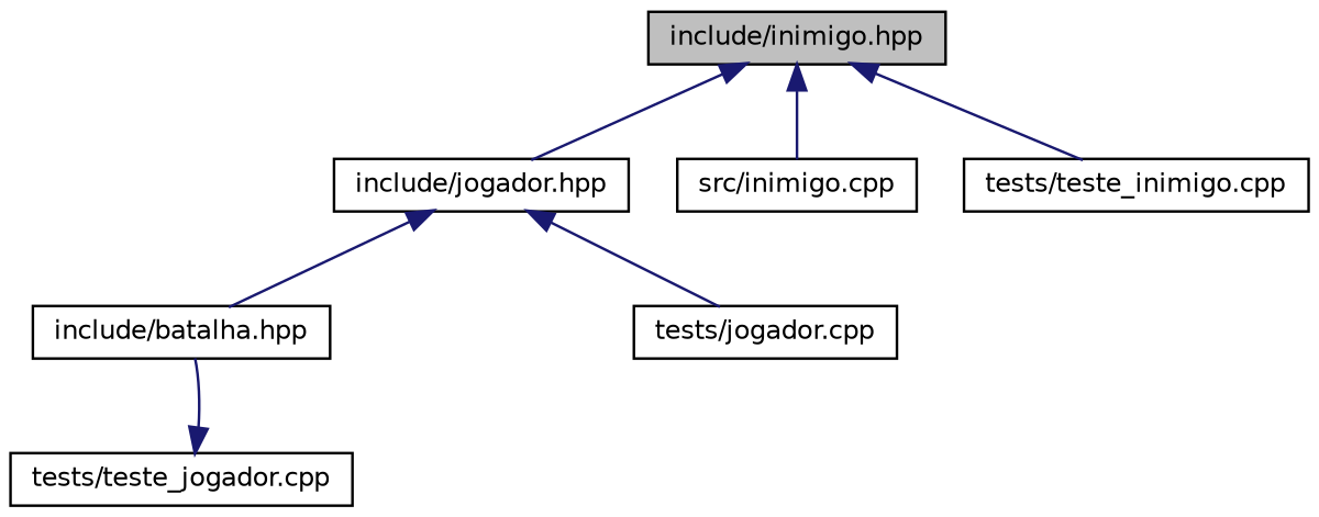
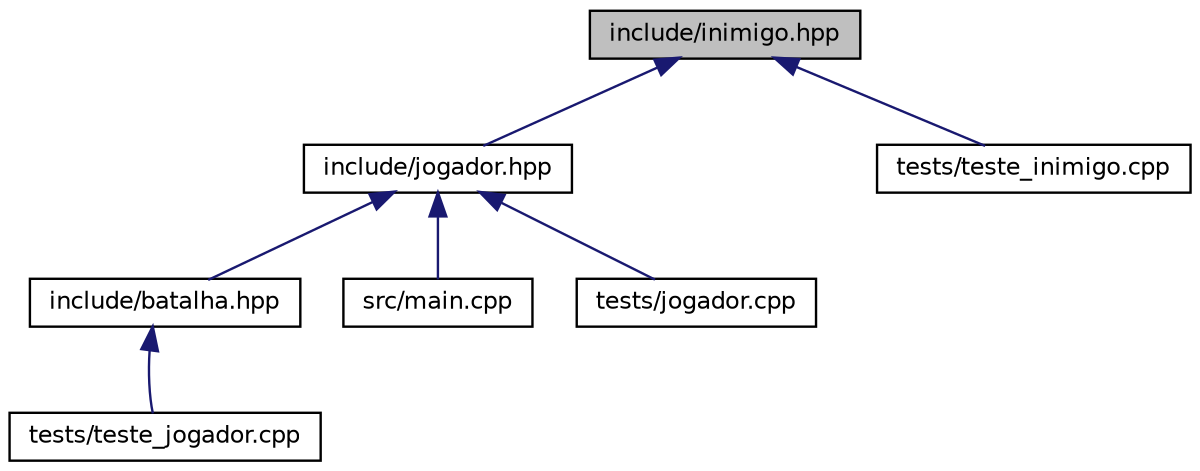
  digraph {
    node [color=black fillcolor=white fontname=Helvetica fontsize=10 shape=record style=filled]
    edge [color=midnightblue dir=back fontname=Helvetica fontsize=10 labelfontname=Helvetica labelfontsize=10 style=solid]
    n1 [fillcolor=grey75 fontcolor=black height=0.2 label="include/inimigo.hpp" width=0.4]
    n2 [height=0.2 label="include/jogador.hpp" width=0.4]
-   n3 [height=0.2 label="src/inimigo.cpp" width=0.4]
    n4 [height=0.2 label="tests/teste_inimigo.cpp" width=0.4]
    n5 [height=0.2 label="include/batalha.hpp" width=0.4]
    n6 [height=0.2 label="tests/teste_jogador.cpp" width=0.4]
+   n7 [height=0.2 label="src/main.cpp" width=0.4]
    n8 [height=0.2 label="tests/jogador.cpp" width=0.4]
    n1 -> n2
-   n1 -> n3
    n1 -> n4
    n2 -> n5
+   n2 -> n7
    n2 -> n8
-   n6 -> n5
+   n5 -> n6
  }
